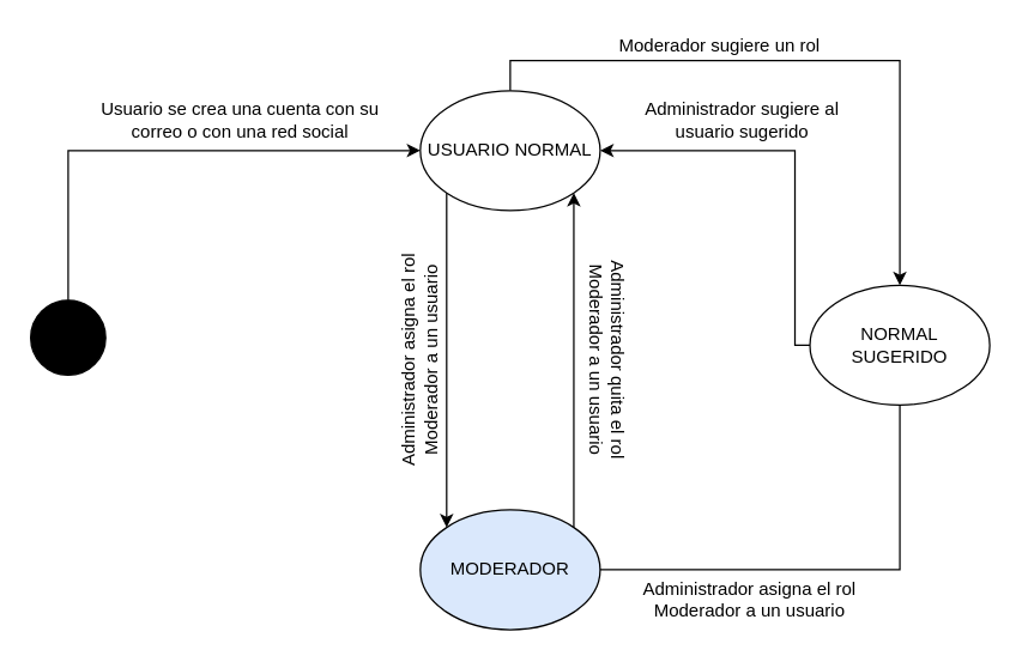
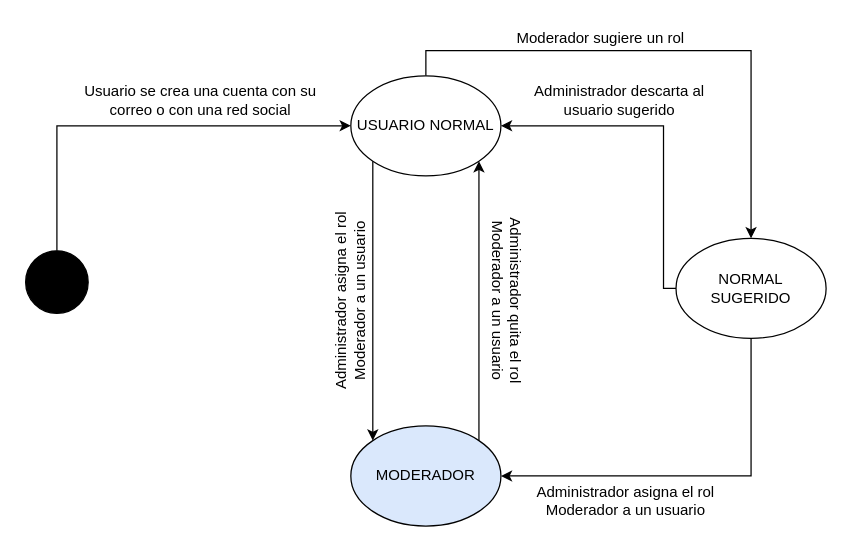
  <mxCell id="0" />
  <mxCell id="1" parent="0" />
  <mxCell id="2" style="edgeStyle=orthogonalEdgeStyle;rounded=0;orthogonalLoop=1;jettySize=auto;html=1;exitX=1;exitY=0;exitDx=0;exitDy=0;entryX=1;entryY=1;entryDx=0;entryDy=0;" edge="1" parent="1" source="3" target="6"><mxGeometry relative="1" as="geometry" /></mxCell>
  <mxCell id="3" value="MODERADOR" style="ellipse;whiteSpace=wrap;html=1;fillColor=#dae8fc;" vertex="1" parent="1"><mxGeometry x="280" y="340" width="120" height="80" as="geometry" /></mxCell>
  <mxCell id="4" style="edgeStyle=orthogonalEdgeStyle;rounded=0;orthogonalLoop=1;jettySize=auto;html=1;exitX=0;exitY=1;exitDx=0;exitDy=0;entryX=0;entryY=0;entryDx=0;entryDy=0;" edge="1" parent="1" source="6" target="3"><mxGeometry relative="1" as="geometry" /></mxCell>
  <mxCell id="5" style="edgeStyle=orthogonalEdgeStyle;rounded=0;orthogonalLoop=1;jettySize=auto;html=1;exitX=0.5;exitY=0;exitDx=0;exitDy=0;entryX=0.5;entryY=0;entryDx=0;entryDy=0;" edge="1" parent="1" source="6" target="13"><mxGeometry relative="1" as="geometry" /></mxCell>
  <mxCell id="6" value="USUARIO NORMAL" style="ellipse;whiteSpace=wrap;html=1;" vertex="1" parent="1"><mxGeometry x="280" y="60" width="120" height="80" as="geometry" /></mxCell>
  <mxCell id="7" style="edgeStyle=orthogonalEdgeStyle;rounded=0;orthogonalLoop=1;jettySize=auto;html=1;exitX=0.5;exitY=0;exitDx=0;exitDy=0;entryX=0;entryY=0.5;entryDx=0;entryDy=0;" edge="1" parent="1" source="8" target="6"><mxGeometry relative="1" as="geometry" /></mxCell>
  <mxCell id="8" value="" style="ellipse;whiteSpace=wrap;html=1;fillColor=#000000;" vertex="1" parent="1"><mxGeometry x="20" y="200" width="50" height="50" as="geometry" /></mxCell>
  <mxCell id="9" value="Usuario se crea una cuenta con su correo o con una red social" style="text;html=1;strokeColor=none;fillColor=none;align=center;verticalAlign=middle;whiteSpace=wrap;rounded=0;" vertex="1" parent="1"><mxGeometry x="50" y="70" width="220" height="20" as="geometry" /></mxCell>
  <mxCell id="10" value="Administrador asigna el rol Moderador a un usuario" style="text;html=1;strokeColor=none;fillColor=none;align=center;verticalAlign=middle;whiteSpace=wrap;rounded=0;rotation=-90;" vertex="1" parent="1"><mxGeometry x="190" y="230" width="180" height="20" as="geometry" /></mxCell>
- <mxCell id="11" style="edgeStyle=orthogonalEdgeStyle;rounded=0;orthogonalLoop=1;jettySize=auto;html=1;exitX=0.5;exitY=1;exitDx=0;exitDy=0;entryX=1;entryY=0.5;entryDx=0;entryDy=0;endArrow=none;" edge="1" parent="1" source="13" target="3"><mxGeometry relative="1" as="geometry" /></mxCell>
+ <mxCell id="11" style="edgeStyle=orthogonalEdgeStyle;rounded=0;orthogonalLoop=1;jettySize=auto;html=1;exitX=0.5;exitY=1;exitDx=0;exitDy=0;entryX=1;entryY=0.5;entryDx=0;entryDy=0;" edge="1" parent="1" source="13" target="3"><mxGeometry relative="1" as="geometry" /></mxCell>
  <mxCell id="12" style="edgeStyle=orthogonalEdgeStyle;rounded=0;orthogonalLoop=1;jettySize=auto;html=1;exitX=0;exitY=0.5;exitDx=0;exitDy=0;entryX=1;entryY=0.5;entryDx=0;entryDy=0;" edge="1" parent="1" source="13" target="6"><mxGeometry relative="1" as="geometry"><Array as="points"><mxPoint x="530" y="230" /><mxPoint x="530" y="100" /></Array></mxGeometry></mxCell>
  <mxCell id="13" value="NORMAL SUGERIDO" style="ellipse;whiteSpace=wrap;html=1;fillColor=#FFFFFF;" vertex="1" parent="1"><mxGeometry x="540" y="190" width="120" height="80" as="geometry" /></mxCell>
  <mxCell id="14" value="Administrador quita el rol Moderador a un usuario" style="text;html=1;strokeColor=none;fillColor=none;align=center;verticalAlign=middle;whiteSpace=wrap;rounded=0;rotation=90;" vertex="1" parent="1"><mxGeometry x="320" y="230" width="170" height="20" as="geometry" /></mxCell>
  <mxCell id="15" value="Moderador sugiere un rol" style="text;html=1;strokeColor=none;fillColor=none;align=center;verticalAlign=middle;whiteSpace=wrap;rounded=0;" vertex="1" parent="1"><mxGeometry x="380" y="20" width="200" height="20" as="geometry" /></mxCell>
  <mxCell id="16" value="Administrador asigna el rol Moderador a un usuario" style="text;html=1;strokeColor=none;fillColor=none;align=center;verticalAlign=middle;whiteSpace=wrap;rounded=0;rotation=0;" vertex="1" parent="1"><mxGeometry x="410" y="390" width="180" height="20" as="geometry" /></mxCell>
- <mxCell id="17" value="Administrador sugiere al usuario sugerido" style="text;html=1;strokeColor=none;fillColor=none;align=center;verticalAlign=middle;whiteSpace=wrap;rounded=0;" vertex="1" parent="1"><mxGeometry x="420" y="70" width="150" height="20" as="geometry" /></mxCell>
+ <mxCell id="17" value="Administrador descarta al usuario sugerido" style="text;html=1;strokeColor=none;fillColor=none;align=center;verticalAlign=middle;whiteSpace=wrap;rounded=0;" vertex="1" parent="1"><mxGeometry x="420" y="70" width="150" height="20" as="geometry" /></mxCell>
